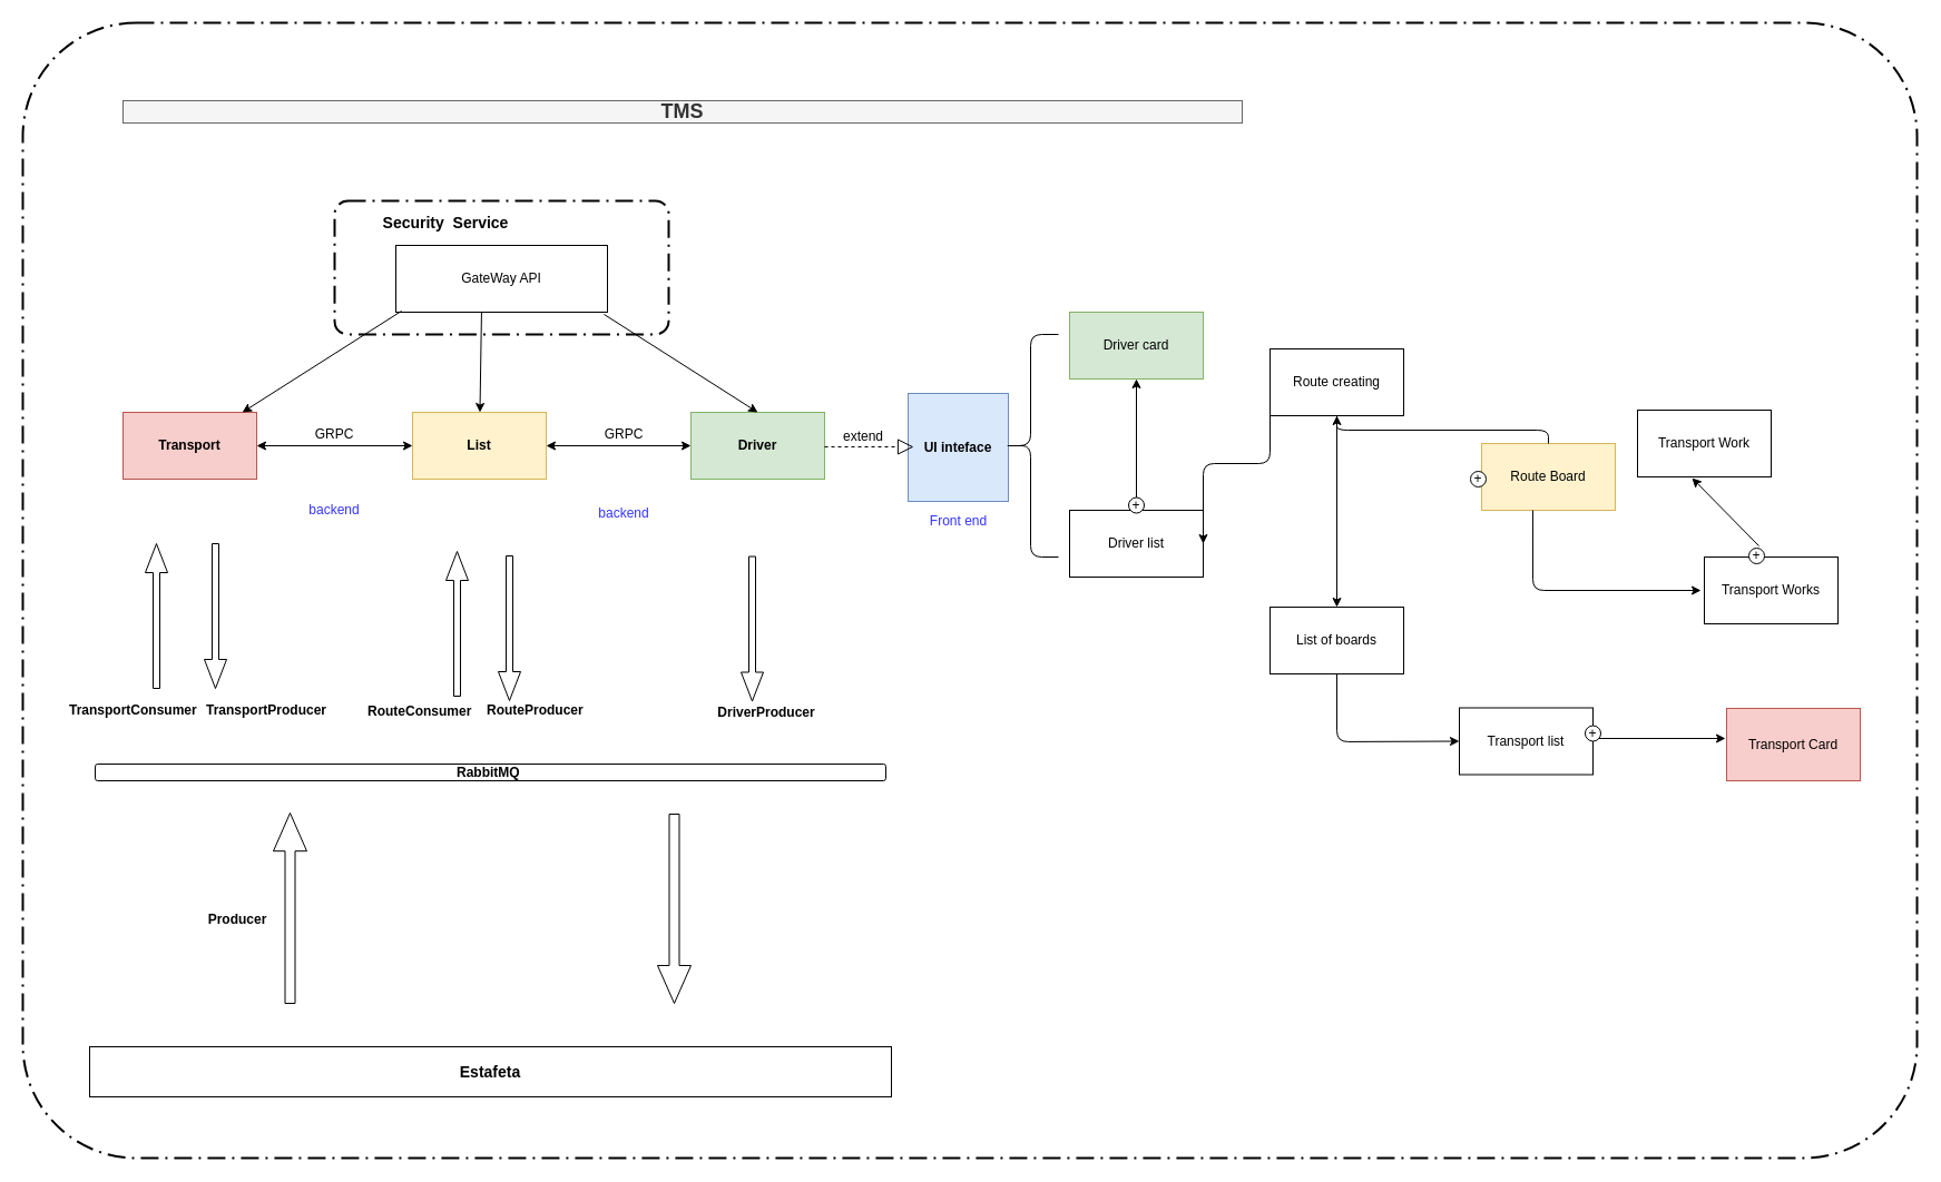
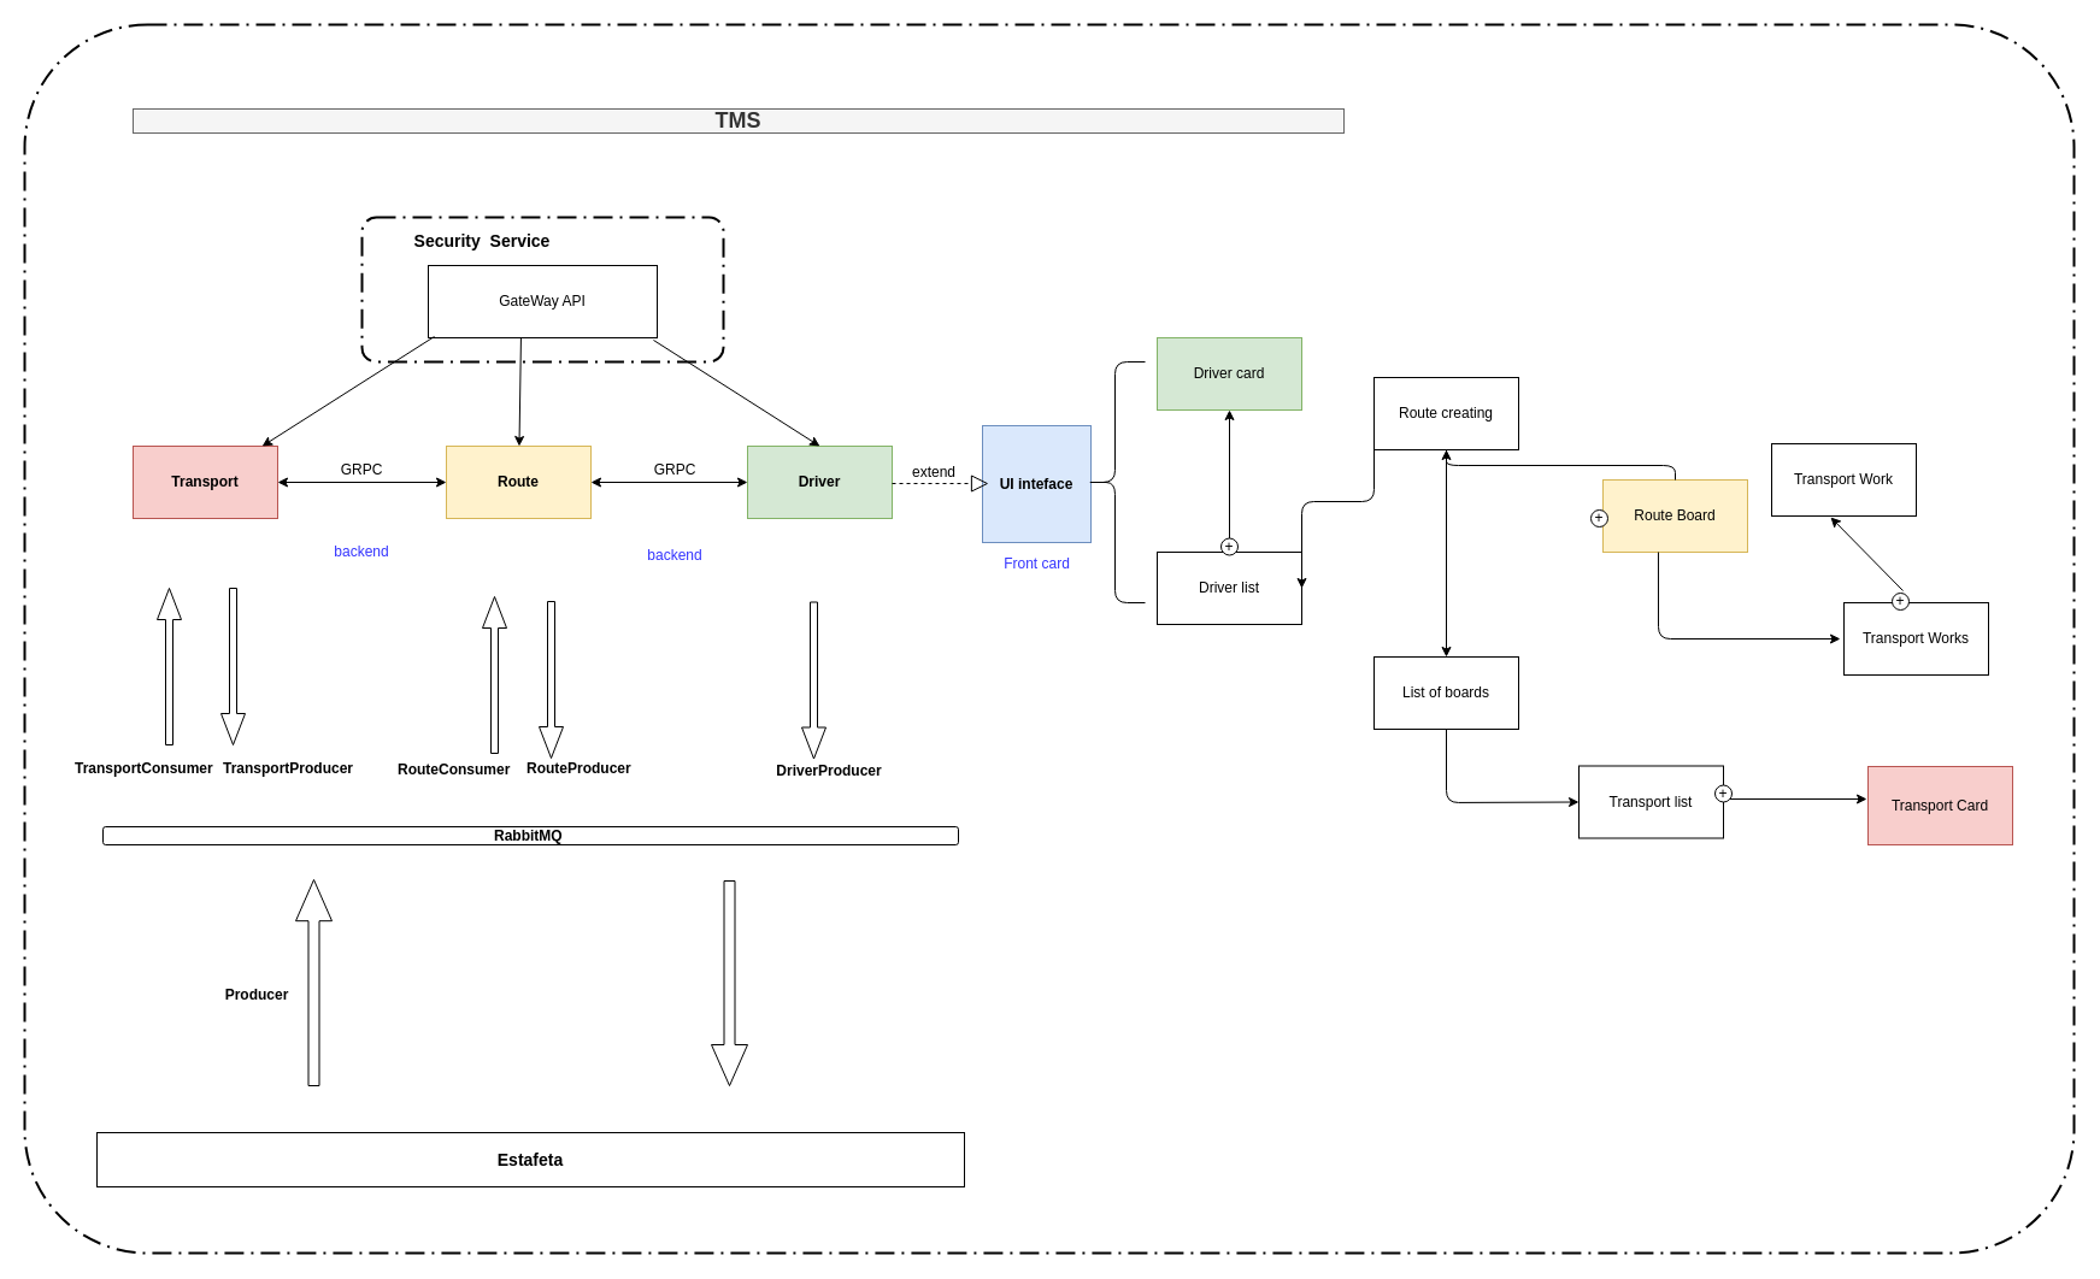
  <mxCell id="0" />
  <mxCell id="1" parent="0" />
  <mxCell id="2" value="GateWay API" style="rounded=0;whiteSpace=wrap;html=1;" vertex="1" parent="1"><mxGeometry x="355" y="220" width="190" height="60" as="geometry" /></mxCell>
  <mxCell id="3" value="&lt;b&gt;Transport&lt;/b&gt;" style="rounded=0;whiteSpace=wrap;html=1;fillColor=#f8cecc;strokeColor=#b85450;" vertex="1" parent="1"><mxGeometry x="110" y="370" width="120" height="60" as="geometry" /></mxCell>
- <mxCell id="4" value="&lt;b&gt;List&lt;/b&gt;" style="rounded=0;whiteSpace=wrap;html=1;fillColor=#fff2cc;strokeColor=#d6b656;" vertex="1" parent="1"><mxGeometry x="370" y="370" width="120" height="60" as="geometry" /></mxCell>
+ <mxCell id="4" value="&lt;b&gt;Route&lt;/b&gt;" style="rounded=0;whiteSpace=wrap;html=1;fillColor=#fff2cc;strokeColor=#d6b656;" vertex="1" parent="1"><mxGeometry x="370" y="370" width="120" height="60" as="geometry" /></mxCell>
  <mxCell id="5" value="&lt;b&gt;Driver&lt;/b&gt;" style="rounded=0;whiteSpace=wrap;html=1;fillColor=#d5e8d4;strokeColor=#82b366;" vertex="1" parent="1"><mxGeometry x="620" y="370" width="120" height="60" as="geometry" /></mxCell>
  <mxCell id="6" value="" style="endArrow=classic;html=1;" edge="1" parent="1" target="3"><mxGeometry width="50" height="50" relative="1" as="geometry"><mxPoint x="360" y="279" as="sourcePoint" /><mxPoint x="110" y="260" as="targetPoint" /></mxGeometry></mxCell>
  <mxCell id="7" value="" style="endArrow=classic;html=1;exitX=0.405;exitY=1;exitDx=0;exitDy=0;exitPerimeter=0;" edge="1" parent="1" source="2" target="4"><mxGeometry width="50" height="50" relative="1" as="geometry"><mxPoint x="550" y="340" as="sourcePoint" /><mxPoint x="600" y="290" as="targetPoint" /></mxGeometry></mxCell>
  <mxCell id="8" value="" style="endArrow=classic;html=1;exitX=0.984;exitY=1.033;exitDx=0;exitDy=0;entryX=0.5;entryY=0;entryDx=0;entryDy=0;exitPerimeter=0;" edge="1" parent="1" source="2" target="5"><mxGeometry width="50" height="50" relative="1" as="geometry"><mxPoint x="580" y="420" as="sourcePoint" /><mxPoint x="630" y="370" as="targetPoint" /></mxGeometry></mxCell>
  <mxCell id="9" value="&lt;b&gt;RabbitMQ&amp;nbsp;&lt;/b&gt;" style="whiteSpace=wrap;html=1;rounded=1;" vertex="1" parent="1"><mxGeometry x="85" y="686" width="710" height="15" as="geometry" /></mxCell>
  <mxCell id="10" value="&lt;b&gt;&lt;font style=&quot;font-size: 14px&quot;&gt;Estafeta&lt;/font&gt;&lt;/b&gt;" style="rounded=0;whiteSpace=wrap;html=1;" vertex="1" parent="1"><mxGeometry x="80" y="940" width="720" height="45" as="geometry" /></mxCell>
  <mxCell id="11" value="" style="endArrow=classic;startArrow=classic;html=1;exitX=1;exitY=0.5;exitDx=0;exitDy=0;entryX=0;entryY=0.5;entryDx=0;entryDy=0;" edge="1" parent="1" source="3" target="4"><mxGeometry width="50" height="50" relative="1" as="geometry"><mxPoint x="270" y="430" as="sourcePoint" /><mxPoint x="370" y="400" as="targetPoint" /></mxGeometry></mxCell>
  <mxCell id="12" value="GRPC" style="text;html=1;strokeColor=none;fillColor=none;align=center;verticalAlign=middle;whiteSpace=wrap;rounded=0;" vertex="1" parent="1"><mxGeometry x="280" y="380" width="40" height="20" as="geometry" /></mxCell>
  <mxCell id="13" value="" style="endArrow=classic;startArrow=classic;html=1;exitX=1;exitY=0.5;exitDx=0;exitDy=0;entryX=0;entryY=0.5;entryDx=0;entryDy=0;" edge="1" parent="1" source="4" target="5"><mxGeometry width="50" height="50" relative="1" as="geometry"><mxPoint x="550" y="450" as="sourcePoint" /><mxPoint x="600" y="400" as="targetPoint" /></mxGeometry></mxCell>
  <mxCell id="14" value="GRPC" style="text;html=1;strokeColor=none;fillColor=none;align=center;verticalAlign=middle;whiteSpace=wrap;rounded=0;" vertex="1" parent="1"><mxGeometry x="540" y="380" width="40" height="20" as="geometry" /></mxCell>
  <mxCell id="15" value="&lt;b&gt;Producer&lt;/b&gt;" style="text;html=1;strokeColor=none;fillColor=none;align=center;verticalAlign=middle;whiteSpace=wrap;rounded=0;" vertex="1" parent="1"><mxGeometry x="193" y="815.5" width="40" height="20" as="geometry" /></mxCell>
  <mxCell id="16" value="" style="shape=singleArrow;direction=north;whiteSpace=wrap;html=1;" vertex="1" parent="1"><mxGeometry x="245" y="730" width="30" height="171" as="geometry" /></mxCell>
  <mxCell id="17" value="" style="shape=singleArrow;direction=south;whiteSpace=wrap;html=1;" vertex="1" parent="1"><mxGeometry x="590" y="731" width="30" height="170" as="geometry" /></mxCell>
  <mxCell id="18" value="&lt;b&gt;UI inteface&lt;/b&gt;" style="rounded=0;whiteSpace=wrap;html=1;fillColor=#dae8fc;strokeColor=#6c8ebf;" vertex="1" parent="1"><mxGeometry x="815" y="353" width="90" height="97" as="geometry" /></mxCell>
  <mxCell id="19" value="&lt;font color=&quot;#3333ff&quot;&gt;backend&lt;/font&gt;" style="text;html=1;strokeColor=none;fillColor=none;align=center;verticalAlign=middle;whiteSpace=wrap;rounded=0;" vertex="1" parent="1"><mxGeometry x="280" y="448" width="40" height="20" as="geometry" /></mxCell>
  <mxCell id="20" value="&lt;font color=&quot;#3333ff&quot;&gt;backend&lt;/font&gt;" style="text;html=1;strokeColor=none;fillColor=none;align=center;verticalAlign=middle;whiteSpace=wrap;rounded=0;" vertex="1" parent="1"><mxGeometry x="540" y="450.5" width="40" height="20" as="geometry" /></mxCell>
  <mxCell id="21" value="Driver card" style="rounded=0;whiteSpace=wrap;html=1;fillColor=#d5e8d4;strokeColor=#82b366;" vertex="1" parent="1"><mxGeometry x="960" y="280" width="120" height="60" as="geometry" /></mxCell>
  <mxCell id="22" value="Driver list" style="rounded=0;whiteSpace=wrap;html=1;" vertex="1" parent="1"><mxGeometry x="960" y="458" width="120" height="60" as="geometry" /></mxCell>
- <mxCell id="23" value="&lt;font color=&quot;#3333ff&quot;&gt;Front end&lt;/font&gt;" style="text;html=1;strokeColor=none;fillColor=none;align=center;verticalAlign=middle;whiteSpace=wrap;rounded=0;" vertex="1" parent="1"><mxGeometry x="807.5" y="458" width="105" height="20" as="geometry" /></mxCell>
+ <mxCell id="23" value="&lt;font color=&quot;#3333ff&quot;&gt;Front card&lt;/font&gt;" style="text;html=1;strokeColor=none;fillColor=none;align=center;verticalAlign=middle;whiteSpace=wrap;rounded=0;" vertex="1" parent="1"><mxGeometry x="807.5" y="458" width="105" height="20" as="geometry" /></mxCell>
  <mxCell id="24" value="Route creating" style="rounded=0;whiteSpace=wrap;html=1;" vertex="1" parent="1"><mxGeometry x="1140" y="313" width="120" height="60" as="geometry" /></mxCell>
  <mxCell id="25" value="Route Board" style="rounded=0;whiteSpace=wrap;html=1;fillColor=#fff2cc;strokeColor=#d6b656;" vertex="1" parent="1"><mxGeometry x="1330" y="398" width="120" height="60" as="geometry" /></mxCell>
  <mxCell id="26" value="List of boards" style="rounded=0;whiteSpace=wrap;html=1;" vertex="1" parent="1"><mxGeometry x="1140" y="545" width="120" height="60" as="geometry" /></mxCell>
  <mxCell id="27" value="Transport list" style="rounded=0;whiteSpace=wrap;html=1;" vertex="1" parent="1"><mxGeometry x="1310" y="635.5" width="120" height="60" as="geometry" /></mxCell>
  <mxCell id="28" value="" style="endArrow=classic;html=1;" edge="1" parent="1"><mxGeometry width="50" height="50" relative="1" as="geometry"><mxPoint x="1430" y="663" as="sourcePoint" /><mxPoint x="1549" y="663" as="targetPoint" /></mxGeometry></mxCell>
  <mxCell id="29" value="Transport Card" style="rounded=0;whiteSpace=wrap;html=1;fillColor=#f8cecc;strokeColor=#b85450;" vertex="1" parent="1"><mxGeometry x="1550" y="636" width="120" height="65" as="geometry" /></mxCell>
  <mxCell id="30" value="Transport Work" style="rounded=0;whiteSpace=wrap;html=1;" vertex="1" parent="1"><mxGeometry x="1470" y="368" width="120" height="60" as="geometry" /></mxCell>
  <mxCell id="31" value="Transport Works" style="rounded=0;whiteSpace=wrap;html=1;" vertex="1" parent="1"><mxGeometry x="1530" y="500" width="120" height="60" as="geometry" /></mxCell>
  <mxCell id="32" value="+" style="ellipse;whiteSpace=wrap;html=1;aspect=fixed;" vertex="1" parent="1"><mxGeometry x="1570" y="492" width="14" height="14" as="geometry" /></mxCell>
  <mxCell id="33" value="" style="edgeStyle=elbowEdgeStyle;elbow=vertical;endArrow=classic;html=1;exitX=0.392;exitY=-0.017;exitDx=0;exitDy=0;exitPerimeter=0;" edge="1" parent="1" source="31" target="32"><mxGeometry width="50" height="50" relative="1" as="geometry"><mxPoint x="1577" y="499" as="sourcePoint" /><mxPoint x="1620" y="430" as="targetPoint" /></mxGeometry></mxCell>
  <mxCell id="34" value="+" style="ellipse;whiteSpace=wrap;html=1;aspect=fixed;" vertex="1" parent="1"><mxGeometry x="1013" y="446.5" width="14" height="14" as="geometry" /></mxCell>
  <mxCell id="35" value="" style="edgeStyle=elbowEdgeStyle;elbow=vertical;endArrow=classic;html=1;entryX=1;entryY=0.5;entryDx=0;entryDy=0;exitX=0;exitY=0.5;exitDx=0;exitDy=0;" edge="1" parent="1" source="24" target="22"><mxGeometry width="50" height="50" relative="1" as="geometry"><mxPoint x="1140" y="540" as="sourcePoint" /><mxPoint x="1190" y="490" as="targetPoint" /></mxGeometry></mxCell>
  <mxCell id="36" value="" style="edgeStyle=elbowEdgeStyle;elbow=vertical;endArrow=classic;html=1;" edge="1" parent="1" source="25" target="24"><mxGeometry width="50" height="50" relative="1" as="geometry"><mxPoint x="1410" y="370" as="sourcePoint" /><mxPoint x="1320" y="330" as="targetPoint" /></mxGeometry></mxCell>
  <mxCell id="37" value="+" style="ellipse;whiteSpace=wrap;html=1;aspect=fixed;" vertex="1" parent="1"><mxGeometry x="1320" y="423" width="14" height="14" as="geometry" /></mxCell>
  <mxCell id="38" value="" style="endArrow=classic;html=1;exitX=0.5;exitY=1;exitDx=0;exitDy=0;entryX=0.5;entryY=0;entryDx=0;entryDy=0;" edge="1" parent="1" source="24" target="26"><mxGeometry width="50" height="50" relative="1" as="geometry"><mxPoint x="1190" y="550" as="sourcePoint" /><mxPoint x="1240" y="500" as="targetPoint" /></mxGeometry></mxCell>
  <mxCell id="39" value="" style="endArrow=classic;html=1;exitX=0.5;exitY=1;exitDx=0;exitDy=0;entryX=0;entryY=0.5;entryDx=0;entryDy=0;" edge="1" parent="1" source="26" target="27"><mxGeometry width="50" height="50" relative="1" as="geometry"><mxPoint x="1130" y="680" as="sourcePoint" /><mxPoint x="1310" y="666" as="targetPoint" /><Array as="points"><mxPoint x="1200" y="666" /></Array></mxGeometry></mxCell>
  <mxCell id="40" value="" style="endArrow=classic;html=1;exitX=0.383;exitY=1;exitDx=0;exitDy=0;exitPerimeter=0;" edge="1" parent="1" source="25"><mxGeometry width="50" height="50" relative="1" as="geometry"><mxPoint x="1340" y="530" as="sourcePoint" /><mxPoint x="1527" y="530" as="targetPoint" /><Array as="points"><mxPoint x="1376" y="530" /></Array></mxGeometry></mxCell>
  <mxCell id="41" value="" style="endArrow=classic;html=1;exitX=0.5;exitY=0;exitDx=0;exitDy=0;" edge="1" parent="1" source="34" target="21"><mxGeometry width="50" height="50" relative="1" as="geometry"><mxPoint x="1020" y="440" as="sourcePoint" /><mxPoint x="1050" y="400" as="targetPoint" /></mxGeometry></mxCell>
  <mxCell id="42" value="+" style="ellipse;whiteSpace=wrap;html=1;aspect=fixed;" vertex="1" parent="1"><mxGeometry x="1423" y="651.5" width="14" height="14" as="geometry" /></mxCell>
  <mxCell id="43" value="" style="endArrow=classic;html=1;entryX=0.408;entryY=1.017;entryDx=0;entryDy=0;entryPerimeter=0;" edge="1" parent="1" target="30"><mxGeometry width="50" height="50" relative="1" as="geometry"><mxPoint x="1579" y="490" as="sourcePoint" /><mxPoint x="1580" y="430" as="targetPoint" /></mxGeometry></mxCell>
  <mxCell id="44" value="" style="shape=curlyBracket;whiteSpace=wrap;html=1;rounded=1;" vertex="1" parent="1"><mxGeometry x="900" y="300" width="50" height="200" as="geometry" /></mxCell>
  <mxCell id="45" value="&lt;font style=&quot;font-size: 18px&quot;&gt;&lt;b&gt;TMS&lt;/b&gt;&lt;/font&gt;" style="rounded=0;whiteSpace=wrap;html=1;fillColor=#f5f5f5;strokeColor=#666666;fontColor=#333333;" vertex="1" parent="1"><mxGeometry x="110" y="90" width="1005" height="20" as="geometry" /></mxCell>
  <mxCell id="46" value="" style="endArrow=block;dashed=1;endFill=0;endSize=12;html=1;" edge="1" parent="1"><mxGeometry width="160" relative="1" as="geometry"><mxPoint x="740" y="401" as="sourcePoint" /><mxPoint x="820" y="401" as="targetPoint" /></mxGeometry></mxCell>
  <mxCell id="47" value="extend" style="text;html=1;strokeColor=none;fillColor=none;align=center;verticalAlign=middle;whiteSpace=wrap;rounded=0;" vertex="1" parent="1"><mxGeometry x="755" y="381.5" width="40" height="20" as="geometry" /></mxCell>
  <mxCell id="48" value="&lt;b&gt;DriverProducer&lt;/b&gt;" style="text;html=1;strokeColor=none;fillColor=none;align=center;verticalAlign=middle;whiteSpace=wrap;rounded=0;" vertex="1" parent="1"><mxGeometry x="638" y="630" width="100" height="20" as="geometry" /></mxCell>
  <mxCell id="49" value="&lt;b&gt;RouteProducer&lt;/b&gt;" style="text;html=1;" vertex="1" parent="1"><mxGeometry x="435" y="623.5" width="110" height="30" as="geometry" /></mxCell>
  <mxCell id="50" value="&lt;b&gt;RouteConsumer&lt;/b&gt;" style="text;html=1;" vertex="1" parent="1"><mxGeometry x="328" y="625" width="110" height="30" as="geometry" /></mxCell>
  <mxCell id="51" value="" style="shape=singleArrow;direction=north;whiteSpace=wrap;html=1;" vertex="1" parent="1"><mxGeometry x="400" y="495" width="20" height="130" as="geometry" /></mxCell>
  <mxCell id="52" value="" style="shape=singleArrow;direction=south;whiteSpace=wrap;html=1;" vertex="1" parent="1"><mxGeometry x="447" y="499" width="20" height="130" as="geometry" /></mxCell>
  <mxCell id="53" value="" style="shape=singleArrow;direction=south;whiteSpace=wrap;html=1;" vertex="1" parent="1"><mxGeometry x="665" y="499.5" width="20" height="130" as="geometry" /></mxCell>
  <mxCell id="54" value="" style="shape=singleArrow;direction=north;whiteSpace=wrap;html=1;" vertex="1" parent="1"><mxGeometry x="130" y="488" width="20" height="130" as="geometry" /></mxCell>
  <mxCell id="55" value="&lt;b&gt;TransportConsumer&lt;/b&gt;" style="text;html=1;" vertex="1" parent="1"><mxGeometry x="60" y="623.5" width="110" height="30" as="geometry" /></mxCell>
  <mxCell id="56" value="" style="rounded=1;arcSize=10;dashed=1;strokeColor=#000000;fillColor=none;gradientColor=none;dashPattern=8 3 1 3;strokeWidth=2;" vertex="1" parent="1"><mxGeometry x="300" width="300" height="120" as="geometry" y="180" /></mxCell>
  <mxCell id="57" value="&lt;b&gt;&lt;font style=&quot;font-size: 14px&quot;&gt;Security&amp;nbsp; Service&lt;/font&gt;&lt;/b&gt;" style="text;html=1;strokeColor=none;fillColor=none;align=center;verticalAlign=middle;whiteSpace=wrap;rounded=0;" vertex="1" parent="1"><mxGeometry x="330" y="190" width="140" height="20" as="geometry" /></mxCell>
  <mxCell id="58" value="" style="shape=singleArrow;direction=south;whiteSpace=wrap;html=1;" vertex="1" parent="1"><mxGeometry x="183" y="488" width="20" height="130" as="geometry" /></mxCell>
  <mxCell id="59" value="&lt;b&gt;TransportProducer&lt;/b&gt;" style="text;html=1;" vertex="1" parent="1"><mxGeometry x="182.5" y="623.5" width="110" height="30" as="geometry" /></mxCell>
  <mxCell id="60" value="" style="rounded=1;arcSize=10;dashed=1;strokeColor=#000000;fillColor=none;gradientColor=none;dashPattern=8 3 1 3;strokeWidth=2;" vertex="1" parent="1"><mxGeometry x="20" y="20" width="1701" height="1020" as="geometry" /></mxCell>
